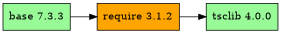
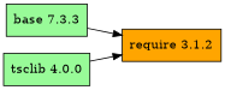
  digraph {
    rankdir=LR
    node [fillcolor=palegreen shape=record style=filled]
    n1 [label="base 7.3.3"]
    n2 [fillcolor=orange label="require 3.1.2"]
    n3 [label="tsclib 4.0.0"]
    n1 -> n2
-   n2 -> n3
+   n3 -> n2
  }
